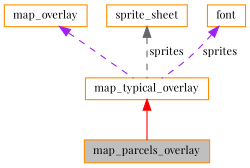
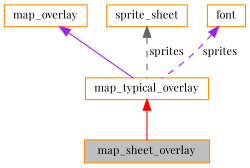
  digraph {
    fontname="Playfair Display"
    node [color=darkorange fillcolor=white fontname="Playfair Display" fontsize=10 shape=record style=filled]
    edge [color=purple dir=back fontname="Playfair Display" fontsize=10 labelfontname=Helvetica labelfontsize=10 style=solid]
-   n1 [fillcolor=grey75 fontcolor=black height=0.2 label=map_parcels_overlay width=0.4]
+   n1 [fillcolor=grey75 fontcolor=black height=0.2 label=map_sheet_overlay width=0.4]
    n2 [height=0.2 label=map_typical_overlay width=0.4]
    n3 [height=0.2 label=map_overlay width=0.4]
    n4 [height=0.2 label=sprite_sheet width=0.4]
    n5 [height=0.2 label=font width=0.4]
    n2 -> n1 [color=red]
-   n3 -> n2 [style=dashed]
+   n3 -> n2
    n4 -> n2 [color=gray40 label=" sprites" style=dashed]
    n5 -> n2 [label=" sprites" style=dashed]
  }
